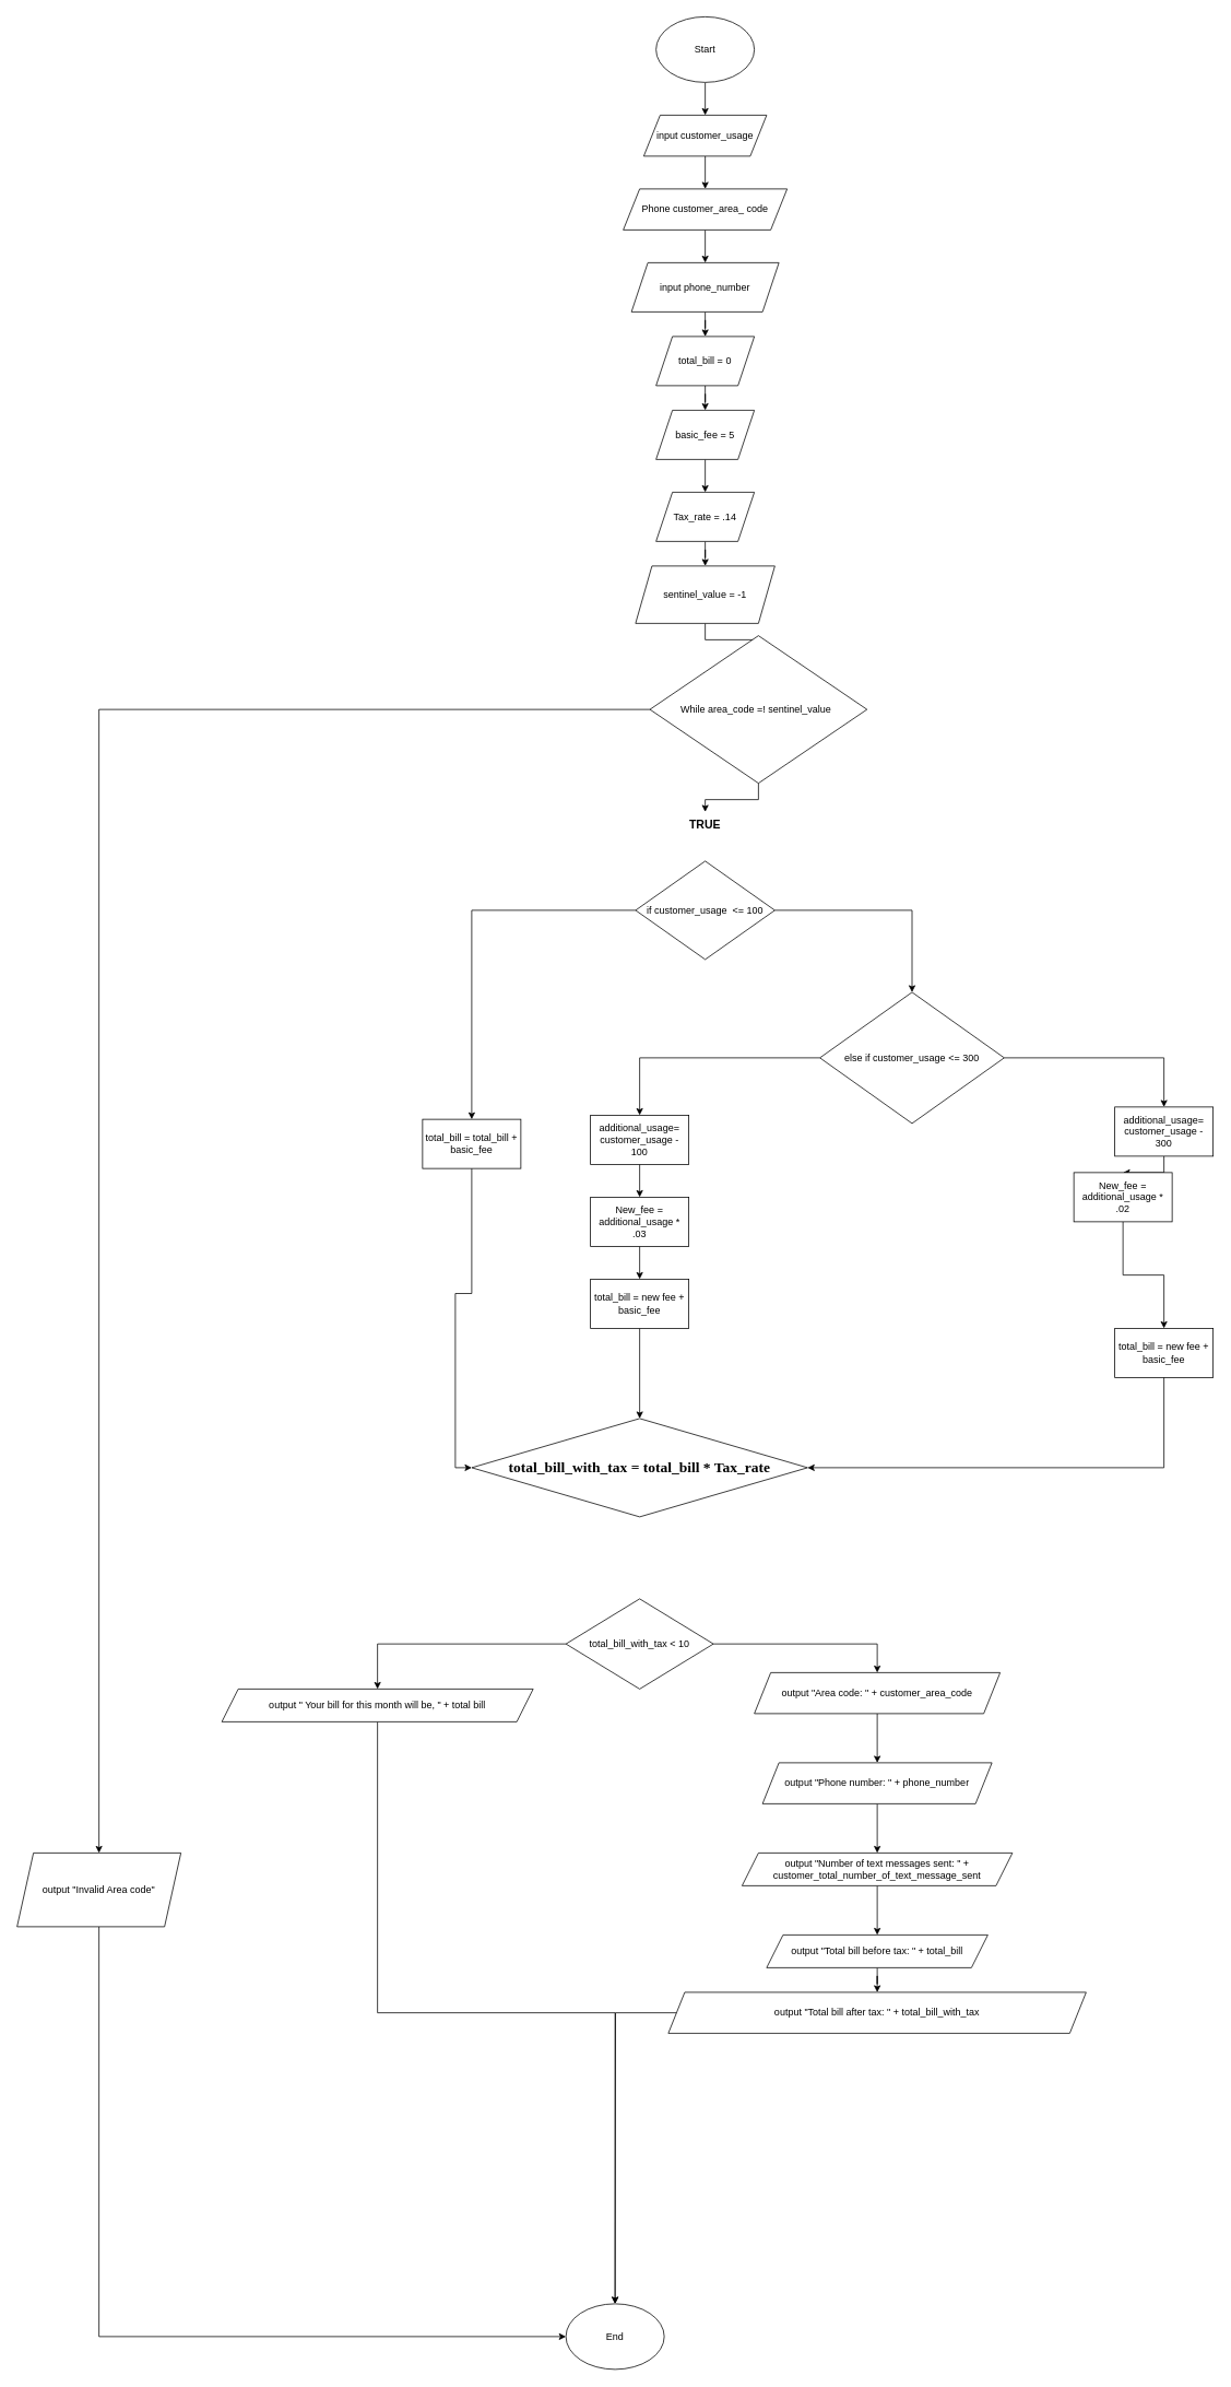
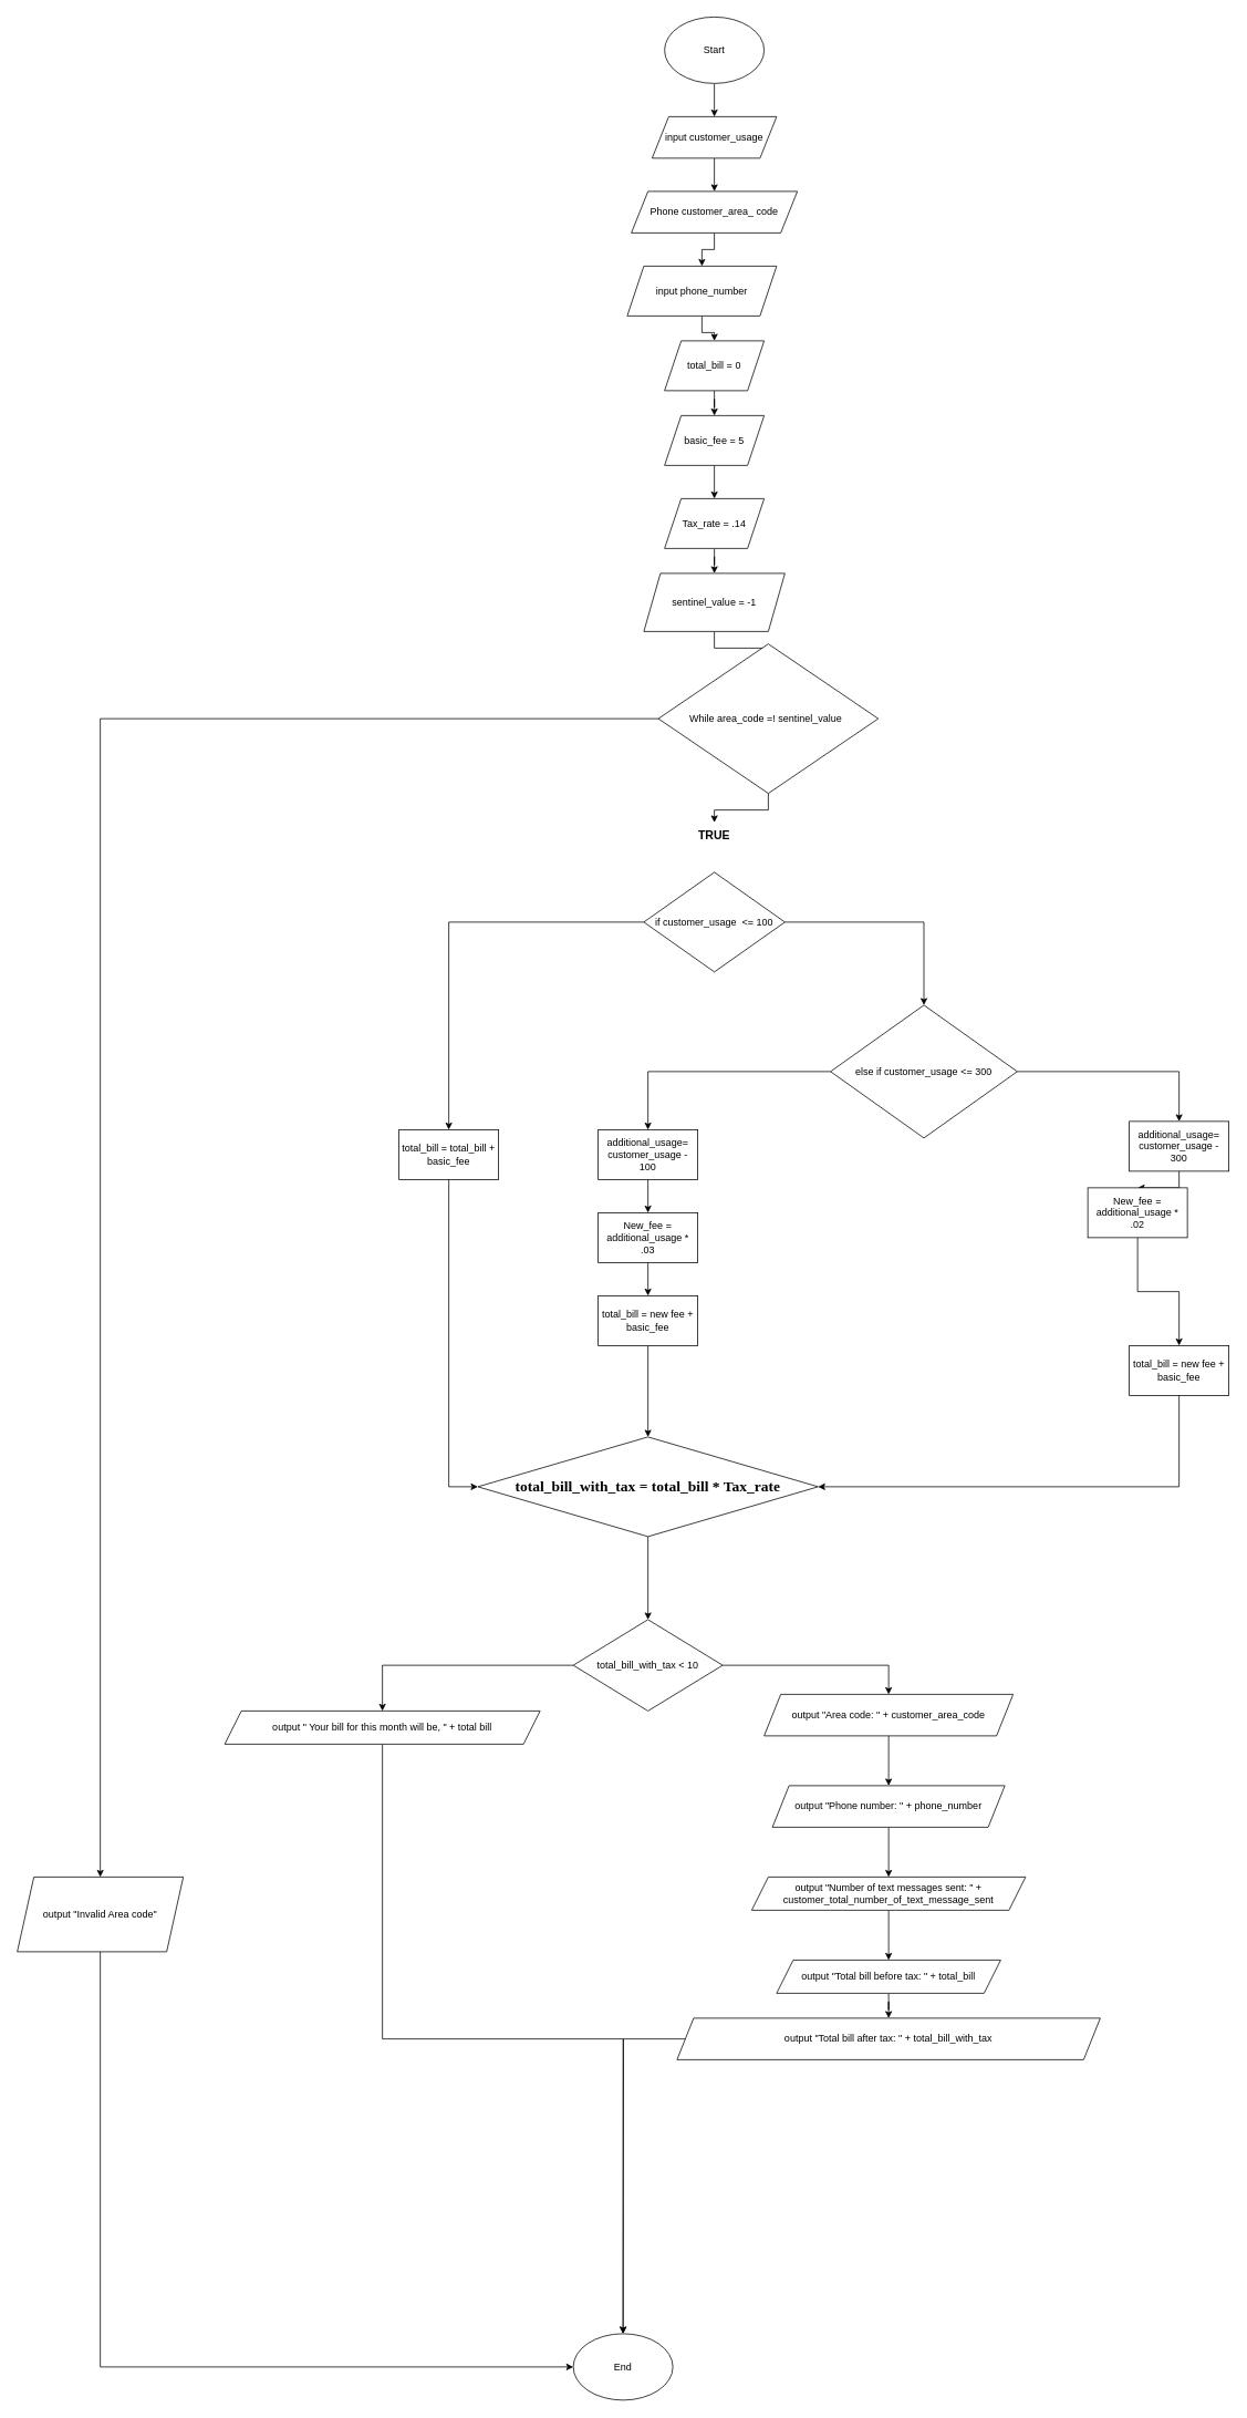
  <mxCell id="0" />
  <mxCell id="1" parent="0" />
  <mxCell id="2" value="" style="edgeStyle=orthogonalEdgeStyle;rounded=0;orthogonalLoop=1;jettySize=auto;html=1;" edge="1" parent="1" source="3" target="6"><mxGeometry relative="1" as="geometry" /></mxCell>
  <mxCell id="3" value="Start" style="ellipse;whiteSpace=wrap;html=1;" parent="1" vertex="1"><mxGeometry x="800" y="20" width="120" height="80" as="geometry" /></mxCell>
  <mxCell id="4" value="End" style="ellipse;whiteSpace=wrap;html=1;" parent="1" vertex="1"><mxGeometry x="690" y="2810" width="120" height="80" as="geometry" /></mxCell>
  <mxCell id="5" value="" style="edgeStyle=orthogonalEdgeStyle;rounded=0;orthogonalLoop=1;jettySize=auto;html=1;" edge="1" parent="1" source="6" target="10"><mxGeometry relative="1" as="geometry" /></mxCell>
  <mxCell id="6" value="input customer_usage" style="shape=parallelogram;perimeter=parallelogramPerimeter;whiteSpace=wrap;html=1;fixedSize=1;" parent="1" vertex="1"><mxGeometry x="785" y="140" width="150" height="50" as="geometry" /></mxCell>
  <mxCell id="7" value="" style="edgeStyle=orthogonalEdgeStyle;rounded=0;orthogonalLoop=1;jettySize=auto;html=1;" edge="1" parent="1" source="8" target="19"><mxGeometry relative="1" as="geometry" /></mxCell>
- <mxCell id="8" value="input phone_number" style="shape=parallelogram;perimeter=parallelogramPerimeter;whiteSpace=wrap;html=1;fixedSize=1;" parent="1" vertex="1"><mxGeometry x="770" y="320" width="180" height="60" as="geometry" /></mxCell>
+ <mxCell id="8" value="input phone_number" style="shape=parallelogram;perimeter=parallelogramPerimeter;whiteSpace=wrap;html=1;fixedSize=1;" parent="1" vertex="1"><mxGeometry x="755" y="320" width="180" height="60" as="geometry" /></mxCell>
  <mxCell id="9" value="" style="edgeStyle=orthogonalEdgeStyle;rounded=0;orthogonalLoop=1;jettySize=auto;html=1;" edge="1" parent="1" source="10" target="8"><mxGeometry relative="1" as="geometry" /></mxCell>
  <mxCell id="10" value="Phone customer_area_ code" style="shape=parallelogram;perimeter=parallelogramPerimeter;whiteSpace=wrap;html=1;fixedSize=1;" parent="1" vertex="1"><mxGeometry x="760" y="230" width="200" height="50" as="geometry" /></mxCell>
  <mxCell id="11" value="" style="edgeStyle=orthogonalEdgeStyle;rounded=0;orthogonalLoop=1;jettySize=auto;html=1;" edge="1" parent="1" source="12" target="55"><mxGeometry relative="1" as="geometry" /></mxCell>
  <mxCell id="12" value="output &quot;Number of text messages sent: &quot; + customer_total_number_of_text_message_sent" style="shape=parallelogram;perimeter=parallelogramPerimeter;whiteSpace=wrap;html=1;fixedSize=1;" parent="1" vertex="1"><mxGeometry x="905" y="2260" width="330" height="40" as="geometry" /></mxCell>
  <mxCell id="13" style="edgeStyle=orthogonalEdgeStyle;rounded=0;orthogonalLoop=1;jettySize=auto;html=1;entryX=0.5;entryY=0;entryDx=0;entryDy=0;" parent="1" source="15" target="17" edge="1"><mxGeometry relative="1" as="geometry" /></mxCell>
  <mxCell id="14" style="edgeStyle=orthogonalEdgeStyle;rounded=0;orthogonalLoop=1;jettySize=auto;html=1;entryX=0.5;entryY=0;entryDx=0;entryDy=0;" parent="1" source="15" target="33" edge="1"><mxGeometry relative="1" as="geometry" /></mxCell>
  <mxCell id="15" value="if customer_usage&amp;nbsp; &amp;lt;= 100" style="rhombus;whiteSpace=wrap;html=1;" parent="1" vertex="1"><mxGeometry x="775" y="1050" width="170" height="120" as="geometry" /></mxCell>
  <mxCell id="16" style="edgeStyle=orthogonalEdgeStyle;rounded=0;orthogonalLoop=1;jettySize=auto;html=1;entryX=0;entryY=0.5;entryDx=0;entryDy=0;exitX=0.5;exitY=1;exitDx=0;exitDy=0;" edge="1" parent="1" source="17" target="25"><mxGeometry relative="1" as="geometry"><mxPoint x="410" y="1030" as="sourcePoint" /><mxPoint x="460" y="1850" as="targetPoint" /></mxGeometry></mxCell>
- <mxCell id="17" value="total_bill = total_bill + basic_fee" style="rounded=0;whiteSpace=wrap;html=1;" parent="1" vertex="1"><mxGeometry x="515" y="1365" width="120" height="60" as="geometry" /></mxCell>
+ <mxCell id="17" value="total_bill = total_bill + basic_fee" style="rounded=0;whiteSpace=wrap;html=1;" parent="1" vertex="1"><mxGeometry x="480" y="1360" width="120" height="60" as="geometry" /></mxCell>
  <mxCell id="18" value="" style="edgeStyle=orthogonalEdgeStyle;rounded=0;orthogonalLoop=1;jettySize=auto;html=1;" edge="1" parent="1" source="19" target="21"><mxGeometry relative="1" as="geometry" /></mxCell>
  <mxCell id="19" value="total_bill = 0" style="shape=parallelogram;perimeter=parallelogramPerimeter;whiteSpace=wrap;html=1;fixedSize=1;" parent="1" vertex="1"><mxGeometry x="800" y="410" width="120" height="60" as="geometry" /></mxCell>
  <mxCell id="20" value="" style="edgeStyle=orthogonalEdgeStyle;rounded=0;orthogonalLoop=1;jettySize=auto;html=1;" edge="1" parent="1" source="21" target="23"><mxGeometry relative="1" as="geometry" /></mxCell>
  <mxCell id="21" value="basic_fee = 5" style="shape=parallelogram;perimeter=parallelogramPerimeter;whiteSpace=wrap;html=1;fixedSize=1;" parent="1" vertex="1"><mxGeometry x="800" y="500" width="120" height="60" as="geometry" /></mxCell>
  <mxCell id="22" value="" style="edgeStyle=orthogonalEdgeStyle;rounded=0;orthogonalLoop=1;jettySize=auto;html=1;" edge="1" parent="1" source="23" target="45"><mxGeometry relative="1" as="geometry" /></mxCell>
  <mxCell id="23" value="Tax_rate = .14" style="shape=parallelogram;perimeter=parallelogramPerimeter;whiteSpace=wrap;html=1;fixedSize=1;" parent="1" vertex="1"><mxGeometry x="800" y="600" width="120" height="60" as="geometry" /></mxCell>
+ <mxCell id="24" value="" style="edgeStyle=orthogonalEdgeStyle;rounded=0;orthogonalLoop=1;jettySize=auto;html=1;" edge="1" parent="1" source="25" target="28"><mxGeometry relative="1" as="geometry" /></mxCell>
  <mxCell id="25" value="&lt;font face=&quot;Times New Roman&quot; style=&quot;font-size: 18px;&quot;&gt;&lt;b&gt;total_bill_with_tax&amp;nbsp;= total_bill * Tax_rate&lt;/b&gt;&lt;/font&gt;" style="rhombus;whiteSpace=wrap;html=1;" parent="1" vertex="1"><mxGeometry x="575" y="1730" width="410" height="120" as="geometry" /></mxCell>
  <mxCell id="26" style="edgeStyle=orthogonalEdgeStyle;rounded=0;orthogonalLoop=1;jettySize=auto;html=1;entryX=0.5;entryY=0;entryDx=0;entryDy=0;" parent="1" source="28" target="30" edge="1"><mxGeometry relative="1" as="geometry" /></mxCell>
  <mxCell id="27" value="" style="edgeStyle=orthogonalEdgeStyle;rounded=0;orthogonalLoop=1;jettySize=auto;html=1;exitX=1;exitY=0.5;exitDx=0;exitDy=0;entryX=0.5;entryY=0;entryDx=0;entryDy=0;" edge="1" parent="1" source="28" target="49"><mxGeometry relative="1" as="geometry"><mxPoint x="930" y="1975" as="sourcePoint" /><mxPoint x="1080" y="2040" as="targetPoint" /></mxGeometry></mxCell>
  <mxCell id="28" value="total_bill_with_tax &amp;lt; 10" style="rhombus;whiteSpace=wrap;html=1;" parent="1" vertex="1"><mxGeometry x="690" y="1950" width="180" height="110" as="geometry" /></mxCell>
  <mxCell id="29" style="edgeStyle=orthogonalEdgeStyle;rounded=0;orthogonalLoop=1;jettySize=auto;html=1;entryX=0.5;entryY=0;entryDx=0;entryDy=0;exitX=0.5;exitY=1;exitDx=0;exitDy=0;" edge="1" parent="1" source="30" target="4"><mxGeometry relative="1" as="geometry"><mxPoint x="490" y="2200" as="sourcePoint" /><mxPoint x="600" y="2930" as="targetPoint" /></mxGeometry></mxCell>
  <mxCell id="30" value="output &quot; Your bill for this month will be, &quot; + total bill" style="shape=parallelogram;perimeter=parallelogramPerimeter;whiteSpace=wrap;html=1;fixedSize=1;" parent="1" vertex="1"><mxGeometry x="270" y="2060" width="380" height="40" as="geometry" /></mxCell>
  <mxCell id="31" style="edgeStyle=orthogonalEdgeStyle;rounded=0;orthogonalLoop=1;jettySize=auto;html=1;entryX=0.5;entryY=0;entryDx=0;entryDy=0;" parent="1" source="33" target="35" edge="1"><mxGeometry relative="1" as="geometry" /></mxCell>
  <mxCell id="32" style="edgeStyle=orthogonalEdgeStyle;rounded=0;orthogonalLoop=1;jettySize=auto;html=1;entryX=0.5;entryY=0;entryDx=0;entryDy=0;" edge="1" parent="1" source="33" target="41"><mxGeometry relative="1" as="geometry" /></mxCell>
  <mxCell id="33" value="else if customer_usage &amp;lt;= 300" style="rhombus;whiteSpace=wrap;html=1;" parent="1" vertex="1"><mxGeometry x="1000" y="1210" width="225" height="160" as="geometry" /></mxCell>
  <mxCell id="34" value="" style="edgeStyle=orthogonalEdgeStyle;rounded=0;orthogonalLoop=1;jettySize=auto;html=1;" edge="1" parent="1" source="35" target="37"><mxGeometry relative="1" as="geometry" /></mxCell>
  <mxCell id="35" value="additional_usage= customer_usage - 100" style="rounded=0;whiteSpace=wrap;html=1;" parent="1" vertex="1"><mxGeometry x="720" y="1360" width="120" height="60" as="geometry" /></mxCell>
  <mxCell id="36" value="" style="edgeStyle=orthogonalEdgeStyle;rounded=0;orthogonalLoop=1;jettySize=auto;html=1;" edge="1" parent="1" source="37" target="39"><mxGeometry relative="1" as="geometry" /></mxCell>
  <mxCell id="37" value="New_fee = additional_usage * .03" style="rounded=0;whiteSpace=wrap;html=1;" parent="1" vertex="1"><mxGeometry x="720" y="1460" width="120" height="60" as="geometry" /></mxCell>
  <mxCell id="38" style="edgeStyle=orthogonalEdgeStyle;rounded=0;orthogonalLoop=1;jettySize=auto;html=1;entryX=0.5;entryY=0;entryDx=0;entryDy=0;" edge="1" parent="1" source="39" target="25"><mxGeometry relative="1" as="geometry" /></mxCell>
  <mxCell id="39" value="total_bill = new fee + basic_fee" style="rounded=0;whiteSpace=wrap;html=1;" parent="1" vertex="1"><mxGeometry x="720" y="1560" width="120" height="60" as="geometry" /></mxCell>
  <mxCell id="40" value="" style="edgeStyle=orthogonalEdgeStyle;rounded=0;orthogonalLoop=1;jettySize=auto;html=1;" edge="1" parent="1" source="41" target="43"><mxGeometry relative="1" as="geometry" /></mxCell>
  <mxCell id="41" value="additional_usage= customer_usage - 300" style="rounded=0;whiteSpace=wrap;html=1;" parent="1" vertex="1"><mxGeometry x="1360" y="1350" width="120" height="60" as="geometry" /></mxCell>
  <mxCell id="42" value="" style="edgeStyle=orthogonalEdgeStyle;rounded=0;orthogonalLoop=1;jettySize=auto;html=1;" edge="1" parent="1" source="43" target="46"><mxGeometry relative="1" as="geometry" /></mxCell>
  <mxCell id="43" value="New_fee = additional_usage * .02" style="rounded=0;whiteSpace=wrap;html=1;" parent="1" vertex="1"><mxGeometry x="1310" y="1430" width="120" height="60" as="geometry" /></mxCell>
  <mxCell id="44" value="" style="edgeStyle=orthogonalEdgeStyle;rounded=0;orthogonalLoop=1;jettySize=auto;html=1;" edge="1" parent="1" source="45" target="57"><mxGeometry relative="1" as="geometry" /></mxCell>
  <mxCell id="45" value="sentinel_value = -1" style="shape=parallelogram;perimeter=parallelogramPerimeter;whiteSpace=wrap;html=1;fixedSize=1;" vertex="1" parent="1"><mxGeometry x="775" y="690" width="170" height="70" as="geometry" /></mxCell>
  <mxCell id="46" value="total_bill = new fee + basic_fee" style="rounded=0;whiteSpace=wrap;html=1;" vertex="1" parent="1"><mxGeometry x="1360" y="1620" width="120" height="60" as="geometry" /></mxCell>
  <mxCell id="47" style="edgeStyle=orthogonalEdgeStyle;rounded=0;orthogonalLoop=1;jettySize=auto;html=1;entryX=1;entryY=0.5;entryDx=0;entryDy=0;exitX=0.5;exitY=1;exitDx=0;exitDy=0;" edge="1" parent="1" source="46" target="25"><mxGeometry relative="1" as="geometry"><mxPoint x="1607.91" y="1561" as="sourcePoint" /><mxPoint x="1232.09" y="2040" as="targetPoint" /></mxGeometry></mxCell>
  <mxCell id="48" value="" style="edgeStyle=orthogonalEdgeStyle;rounded=0;orthogonalLoop=1;jettySize=auto;html=1;" edge="1" parent="1" source="49" target="51"><mxGeometry relative="1" as="geometry" /></mxCell>
  <mxCell id="49" value="output &quot;Area code: &quot; + customer_area_code" style="shape=parallelogram;perimeter=parallelogramPerimeter;whiteSpace=wrap;html=1;fixedSize=1;" vertex="1" parent="1"><mxGeometry x="920" y="2040" width="300" height="50" as="geometry" /></mxCell>
  <mxCell id="50" value="" style="edgeStyle=orthogonalEdgeStyle;rounded=0;orthogonalLoop=1;jettySize=auto;html=1;" edge="1" parent="1" source="51" target="12"><mxGeometry relative="1" as="geometry" /></mxCell>
  <mxCell id="51" value="output &quot;Phone number: &quot; + phone_number" style="shape=parallelogram;perimeter=parallelogramPerimeter;whiteSpace=wrap;html=1;fixedSize=1;" vertex="1" parent="1"><mxGeometry x="930" y="2150" width="280" height="50" as="geometry" /></mxCell>
  <mxCell id="52" style="edgeStyle=orthogonalEdgeStyle;rounded=0;orthogonalLoop=1;jettySize=auto;html=1;" edge="1" parent="1" source="53"><mxGeometry relative="1" as="geometry"><mxPoint x="750" y="2810" as="targetPoint" /></mxGeometry></mxCell>
  <mxCell id="53" value="output &quot;Total bill after tax: &quot; + total_bill_with_tax" style="shape=parallelogram;perimeter=parallelogramPerimeter;whiteSpace=wrap;html=1;fixedSize=1;" vertex="1" parent="1"><mxGeometry x="815" y="2430" width="510" height="50" as="geometry" /></mxCell>
  <mxCell id="54" value="" style="edgeStyle=orthogonalEdgeStyle;rounded=0;orthogonalLoop=1;jettySize=auto;html=1;" edge="1" parent="1" source="55" target="53"><mxGeometry relative="1" as="geometry" /></mxCell>
  <mxCell id="55" value="output &quot;Total bill before tax: &quot; + total_bill" style="shape=parallelogram;perimeter=parallelogramPerimeter;whiteSpace=wrap;html=1;fixedSize=1;" vertex="1" parent="1"><mxGeometry x="935" y="2360" width="270" height="40" as="geometry" /></mxCell>
  <mxCell id="56" style="edgeStyle=orthogonalEdgeStyle;rounded=0;orthogonalLoop=1;jettySize=auto;html=1;entryX=0.5;entryY=0;entryDx=0;entryDy=0;" edge="1" parent="1" source="57" target="59"><mxGeometry relative="1" as="geometry" /></mxCell>
  <mxCell id="57" value="While area_code =! sentinel_value&amp;nbsp;&amp;nbsp;" style="rhombus;whiteSpace=wrap;html=1;" vertex="1" parent="1"><mxGeometry x="792.5" y="775" width="265" height="180" as="geometry" /></mxCell>
  <mxCell id="58" style="edgeStyle=orthogonalEdgeStyle;rounded=0;orthogonalLoop=1;jettySize=auto;html=1;entryX=0;entryY=0.5;entryDx=0;entryDy=0;" edge="1" parent="1" source="59" target="4"><mxGeometry relative="1" as="geometry"><Array as="points"><mxPoint x="120" y="2850" /></Array></mxGeometry></mxCell>
  <mxCell id="59" value="output &quot;Invalid Area code&quot;" style="shape=parallelogram;perimeter=parallelogramPerimeter;whiteSpace=wrap;html=1;fixedSize=1;" vertex="1" parent="1"><mxGeometry x="20" y="2260" width="200" height="90" as="geometry" /></mxCell>
  <mxCell id="60" value="" style="edgeStyle=orthogonalEdgeStyle;rounded=0;orthogonalLoop=1;jettySize=auto;html=1;" edge="1" parent="1" source="57" target="61"><mxGeometry relative="1" as="geometry"><mxPoint x="860" y="970" as="sourcePoint" /><mxPoint x="860" y="1050" as="targetPoint" /></mxGeometry></mxCell>
  <mxCell id="61" value="&lt;font style=&quot;font-size: 14px;&quot;&gt;&lt;b&gt;TRUE&lt;/b&gt;&lt;/font&gt;" style="text;html=1;align=center;verticalAlign=middle;whiteSpace=wrap;rounded=0;" vertex="1" parent="1"><mxGeometry x="830" y="990" width="60" height="30" as="geometry" /></mxCell>
